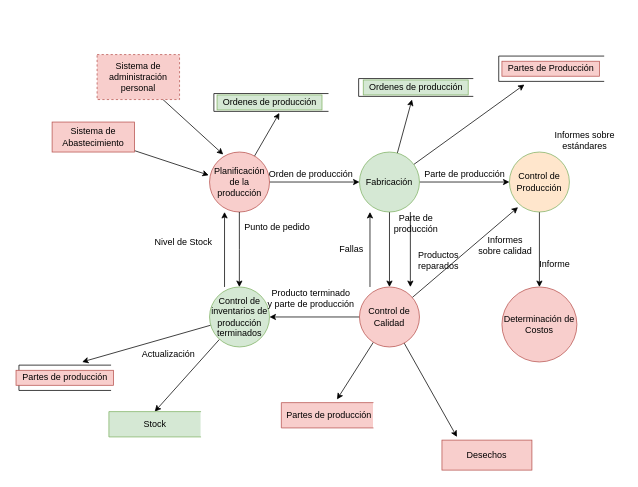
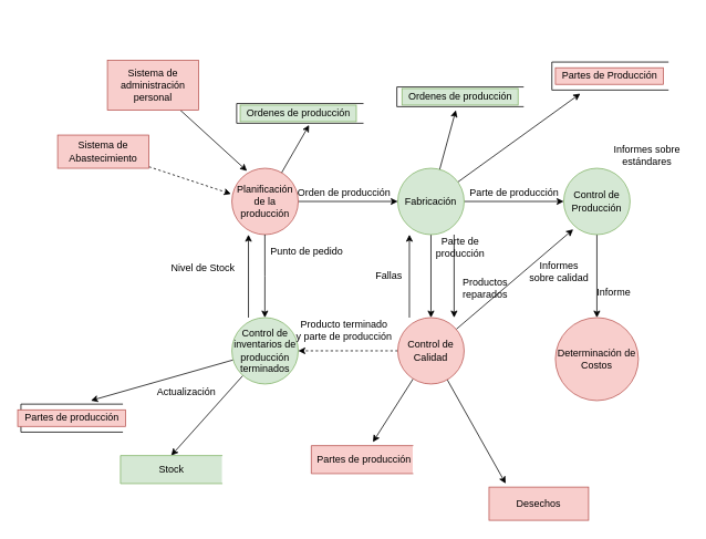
  <mxCell id="0" />
  <mxCell id="1" parent="0" />
  <mxCell id="2" style="edgeStyle=none;rounded=0;orthogonalLoop=1;jettySize=auto;html=1;entryX=0;entryY=0.5;entryDx=0;entryDy=0;" parent="1" source="4" target="9" edge="1"><mxGeometry relative="1" as="geometry" /></mxCell>
  <mxCell id="3" style="edgeStyle=none;rounded=0;orthogonalLoop=1;jettySize=auto;html=1;entryX=1.09;entryY=0.426;entryDx=0;entryDy=0;entryPerimeter=0;" parent="1" source="4" target="24" edge="1"><mxGeometry relative="1" as="geometry"><mxPoint x="409" y="162" as="targetPoint" /></mxGeometry></mxCell>
  <mxCell id="4" value="Planificación de la producción" style="ellipse;whiteSpace=wrap;html=1;aspect=fixed;fillColor=#f8cecc;strokeColor=#b85450;" parent="1" vertex="1"><mxGeometry x="279" y="202" width="80" height="80" as="geometry" /></mxCell>
  <mxCell id="5" style="edgeStyle=orthogonalEdgeStyle;rounded=0;orthogonalLoop=1;jettySize=auto;html=1;entryX=0.5;entryY=0;entryDx=0;entryDy=0;" parent="1" source="9" target="17" edge="1"><mxGeometry relative="1" as="geometry" /></mxCell>
  <mxCell id="6" style="edgeStyle=none;rounded=0;orthogonalLoop=1;jettySize=auto;html=1;entryX=0;entryY=0.5;entryDx=0;entryDy=0;" parent="1" source="9" target="19" edge="1"><mxGeometry relative="1" as="geometry" /></mxCell>
  <mxCell id="7" style="edgeStyle=none;rounded=0;orthogonalLoop=1;jettySize=auto;html=1;" parent="1" source="9" edge="1"><mxGeometry relative="1" as="geometry"><mxPoint x="549" y="132" as="targetPoint" /></mxGeometry></mxCell>
  <mxCell id="8" style="edgeStyle=none;rounded=0;orthogonalLoop=1;jettySize=auto;html=1;" parent="1" source="9" edge="1"><mxGeometry relative="1" as="geometry"><mxPoint x="699" y="112" as="targetPoint" /></mxGeometry></mxCell>
  <mxCell id="9" value="Fabricación" style="ellipse;whiteSpace=wrap;html=1;aspect=fixed;fillColor=#d5e8d4;strokeColor=#82b366;" parent="1" vertex="1"><mxGeometry x="479" y="202" width="80" height="80" as="geometry" /></mxCell>
  <mxCell id="10" style="edgeStyle=none;rounded=0;orthogonalLoop=1;jettySize=auto;html=1;" parent="1" source="12" edge="1"><mxGeometry relative="1" as="geometry"><mxPoint x="109" y="482" as="targetPoint" /></mxGeometry></mxCell>
  <mxCell id="11" style="edgeStyle=none;rounded=0;orthogonalLoop=1;jettySize=auto;html=1;entryX=0;entryY=0.5;entryDx=0;entryDy=0;" parent="1" source="12" target="30" edge="1"><mxGeometry relative="1" as="geometry"><mxPoint x="209" y="522" as="targetPoint" /></mxGeometry></mxCell>
  <mxCell id="12" value="Control de inventarios de producción terminados" style="ellipse;whiteSpace=wrap;html=1;aspect=fixed;fillColor=#d5e8d4;strokeColor=#82b366;" parent="1" vertex="1"><mxGeometry x="279" y="382" width="80" height="80" as="geometry" /></mxCell>
  <mxCell id="13" style="rounded=0;orthogonalLoop=1;jettySize=auto;html=1;entryX=0.143;entryY=0.92;entryDx=0;entryDy=0;entryPerimeter=0;" parent="1" source="17" target="19" edge="1"><mxGeometry relative="1" as="geometry"><mxPoint x="659" y="302" as="targetPoint" /></mxGeometry></mxCell>
- <mxCell id="14" style="edgeStyle=none;rounded=0;orthogonalLoop=1;jettySize=auto;html=1;entryX=1;entryY=0.5;entryDx=0;entryDy=0;" parent="1" source="17" target="12" edge="1"><mxGeometry relative="1" as="geometry" /></mxCell>
+ <mxCell id="14" style="edgeStyle=none;rounded=0;orthogonalLoop=1;jettySize=auto;html=1;entryX=1;entryY=0.5;entryDx=0;entryDy=0;dashed=1;" parent="1" source="17" target="12" edge="1"><mxGeometry relative="1" as="geometry" /></mxCell>
  <mxCell id="15" style="edgeStyle=none;rounded=0;orthogonalLoop=1;jettySize=auto;html=1;" parent="1" source="17" edge="1"><mxGeometry relative="1" as="geometry"><mxPoint x="449" y="532" as="targetPoint" /></mxGeometry></mxCell>
  <mxCell id="16" style="edgeStyle=none;rounded=0;orthogonalLoop=1;jettySize=auto;html=1;" parent="1" source="17" edge="1"><mxGeometry relative="1" as="geometry"><mxPoint x="609" y="582" as="targetPoint" /></mxGeometry></mxCell>
  <mxCell id="17" value="Control de Calidad" style="ellipse;whiteSpace=wrap;html=1;aspect=fixed;fillColor=#f8cecc;strokeColor=#b85450;" parent="1" vertex="1"><mxGeometry x="479" y="382" width="80" height="80" as="geometry" /></mxCell>
  <mxCell id="18" style="edgeStyle=orthogonalEdgeStyle;rounded=0;orthogonalLoop=1;jettySize=auto;html=1;entryX=0.5;entryY=0;entryDx=0;entryDy=0;" parent="1" source="19" target="20" edge="1"><mxGeometry relative="1" as="geometry" /></mxCell>
- <mxCell id="19" value="Control de Producción" style="ellipse;whiteSpace=wrap;html=1;aspect=fixed;fillColor=#ffe6cc;strokeColor=#82b366;" parent="1" vertex="1"><mxGeometry x="679" y="202" width="80" height="80" as="geometry" /></mxCell>
+ <mxCell id="19" value="Control de Producción" style="ellipse;whiteSpace=wrap;html=1;aspect=fixed;fillColor=#d5e8d4;strokeColor=#82b366;" parent="1" vertex="1"><mxGeometry x="679" y="202" width="80" height="80" as="geometry" /></mxCell>
  <mxCell id="20" value="Determinación de Costos" style="ellipse;whiteSpace=wrap;html=1;aspect=fixed;fillColor=#f8cecc;strokeColor=#b85450;" parent="1" vertex="1"><mxGeometry x="669" y="382" width="100" height="100" as="geometry" /></mxCell>
  <mxCell id="21" style="edgeStyle=orthogonalEdgeStyle;rounded=0;orthogonalLoop=1;jettySize=auto;html=1;entryX=0.5;entryY=0;entryDx=0;entryDy=0;" parent="1" edge="1"><mxGeometry relative="1" as="geometry"><mxPoint x="299" y="382" as="sourcePoint" /><mxPoint x="299" y="282" as="targetPoint" /></mxGeometry></mxCell>
  <mxCell id="22" style="edgeStyle=orthogonalEdgeStyle;rounded=0;orthogonalLoop=1;jettySize=auto;html=1;entryX=0.5;entryY=0;entryDx=0;entryDy=0;" parent="1" edge="1"><mxGeometry relative="1" as="geometry"><mxPoint x="318.76" y="282" as="sourcePoint" /><mxPoint x="318.76" y="382" as="targetPoint" /><Array as="points"><mxPoint x="318.76" y="332" /><mxPoint x="318.76" y="332" /></Array></mxGeometry></mxCell>
  <mxCell id="23" value="" style="shape=partialRectangle;whiteSpace=wrap;html=1;bottom=1;right=1;left=1;top=0;fillColor=none;routingCenterX=-0.5;rotation=90;" parent="1" vertex="1"><mxGeometry x="717.88" y="20.87" width="33.75" height="140" as="geometry" /></mxCell>
  <mxCell id="24" value="&lt;br&gt;" style="shape=partialRectangle;whiteSpace=wrap;html=1;bottom=1;right=1;left=1;top=0;fillColor=none;routingCenterX=-0.5;rotation=90;" parent="1" vertex="1"><mxGeometry x="349" y="59.75" width="23.75" height="152.25" as="geometry" /></mxCell>
  <mxCell id="25" style="edgeStyle=none;rounded=0;orthogonalLoop=1;jettySize=auto;html=1;entryX=0.228;entryY=0.041;entryDx=0;entryDy=0;entryPerimeter=0;" parent="1" source="26" target="4" edge="1"><mxGeometry relative="1" as="geometry" /></mxCell>
- <mxCell id="26" value="Sistema de administración personal" style="rounded=0;whiteSpace=wrap;html=1;fillColor=#f8cecc;strokeColor=#b85450;dashed=1;" parent="1" vertex="1"><mxGeometry x="129" y="72" width="110" height="60" as="geometry" /></mxCell>
- <mxCell id="27" style="edgeStyle=none;rounded=0;orthogonalLoop=1;jettySize=auto;html=1;entryX=-0.013;entryY=0.386;entryDx=0;entryDy=0;entryPerimeter=0;" parent="1" source="28" target="4" edge="1"><mxGeometry relative="1" as="geometry" /></mxCell>
+ <mxCell id="26" value="Sistema de administración personal" style="rounded=0;whiteSpace=wrap;html=1;fillColor=#f8cecc;strokeColor=#b85450;" parent="1" vertex="1"><mxGeometry x="129" y="72" width="110" height="60" as="geometry" /></mxCell>
+ <mxCell id="27" style="edgeStyle=none;rounded=0;orthogonalLoop=1;jettySize=auto;html=1;entryX=-0.013;entryY=0.386;entryDx=0;entryDy=0;entryPerimeter=0;dashed=1;" parent="1" source="28" target="4" edge="1"><mxGeometry relative="1" as="geometry" /></mxCell>
  <mxCell id="28" value="Sistema de Abastecimiento" style="rounded=0;whiteSpace=wrap;html=1;fillColor=#f8cecc;strokeColor=#b85450;" parent="1" vertex="1"><mxGeometry x="69" y="162" width="110" height="40" as="geometry" /></mxCell>
  <mxCell id="29" value="" style="shape=partialRectangle;whiteSpace=wrap;html=1;bottom=1;right=1;left=1;top=0;fillColor=none;routingCenterX=-0.5;rotation=90;" parent="1" vertex="1"><mxGeometry x="69" y="442" width="33.75" height="122.25" as="geometry" /></mxCell>
  <mxCell id="30" value="" style="shape=partialRectangle;whiteSpace=wrap;html=1;bottom=1;right=1;left=1;top=0;fillColor=#d5e8d4;routingCenterX=-0.5;rotation=90;strokeColor=#82b366;" parent="1" vertex="1"><mxGeometry x="189" y="504" width="33.75" height="122.25" as="geometry" /></mxCell>
  <mxCell id="31" value="" style="shape=partialRectangle;whiteSpace=wrap;html=1;bottom=1;right=1;left=1;top=0;fillColor=#f8cecc;routingCenterX=-0.5;rotation=90;strokeColor=#b85450;" parent="1" vertex="1"><mxGeometry x="419" y="492" width="33.75" height="122.25" as="geometry" /></mxCell>
  <mxCell id="32" value="Desechos" style="rounded=0;whiteSpace=wrap;html=1;fillColor=#f8cecc;strokeColor=#b85450;" parent="1" vertex="1"><mxGeometry x="589" y="586.25" width="120" height="40" as="geometry" /></mxCell>
  <mxCell id="33" value="Ordenes de producción" style="text;html=1;align=center;verticalAlign=middle;resizable=0;points=[];autosize=1;strokeColor=#82b366;fillColor=#d5e8d4;" parent="1" vertex="1"><mxGeometry x="289" y="125.87" width="140" height="20" as="geometry" /></mxCell>
  <mxCell id="34" style="edgeStyle=none;rounded=0;orthogonalLoop=1;jettySize=auto;html=1;exitX=0;exitY=0.5;exitDx=0;exitDy=0;" parent="1" source="24" target="24" edge="1"><mxGeometry relative="1" as="geometry" /></mxCell>
  <mxCell id="35" value="Ordenes de producción" style="text;html=1;align=center;verticalAlign=middle;resizable=0;points=[];autosize=1;strokeColor=#82b366;fillColor=#d5e8d4;" parent="1" vertex="1"><mxGeometry x="484.01" y="105.87" width="140" height="20" as="geometry" /></mxCell>
  <mxCell id="36" style="edgeStyle=none;rounded=0;orthogonalLoop=1;jettySize=auto;html=1;exitX=0;exitY=0.5;exitDx=0;exitDy=0;" parent="1" edge="1"><mxGeometry relative="1" as="geometry"><mxPoint x="493.875" y="72" as="sourcePoint" /><mxPoint x="493.875" y="72" as="targetPoint" /></mxGeometry></mxCell>
  <mxCell id="37" value="&lt;br&gt;" style="shape=partialRectangle;whiteSpace=wrap;html=1;bottom=1;right=1;left=1;top=0;fillColor=none;routingCenterX=-0.5;rotation=90;" parent="1" vertex="1"><mxGeometry x="542.13" y="39.75" width="23.75" height="152.25" as="geometry" /></mxCell>
  <mxCell id="38" value="Partes de Producción" style="text;html=1;align=center;verticalAlign=middle;resizable=0;points=[];autosize=1;strokeColor=#b85450;fillColor=#f8cecc;" parent="1" vertex="1"><mxGeometry x="669" y="80.87" width="130" height="20" as="geometry" /></mxCell>
  <mxCell id="39" value="Partes de producción" style="text;html=1;align=center;verticalAlign=middle;resizable=0;points=[];autosize=1;strokeColor=none;" parent="1" vertex="1"><mxGeometry x="372.75" y="543.12" width="130" height="20" as="geometry" /></mxCell>
  <mxCell id="40" value="Stock" style="text;html=1;align=center;verticalAlign=middle;resizable=0;points=[];autosize=1;strokeColor=none;" parent="1" vertex="1"><mxGeometry x="180.88" y="555.12" width="50" height="20" as="geometry" /></mxCell>
  <mxCell id="41" value="Partes de producción" style="text;html=1;align=center;verticalAlign=middle;resizable=0;points=[];autosize=1;strokeColor=#b85450;fillColor=#f8cecc;" parent="1" vertex="1"><mxGeometry x="20.87" y="493.12" width="130" height="20" as="geometry" /></mxCell>
  <mxCell id="42" value="Orden de producción" style="text;html=1;align=center;verticalAlign=middle;resizable=0;points=[];autosize=1;strokeColor=none;" parent="1" vertex="1"><mxGeometry x="349" y="222" width="130" height="20" as="geometry" /></mxCell>
  <mxCell id="43" value="Parte de producción" style="text;html=1;align=center;verticalAlign=middle;resizable=0;points=[];autosize=1;strokeColor=none;" parent="1" vertex="1"><mxGeometry x="559" y="222" width="120" height="20" as="geometry" /></mxCell>
  <mxCell id="44" value="Nivel de Stock" style="text;html=1;align=center;verticalAlign=middle;resizable=0;points=[];autosize=1;strokeColor=none;" parent="1" vertex="1"><mxGeometry x="199" y="312" width="90" height="20" as="geometry" /></mxCell>
  <mxCell id="45" value="Punto de pedido" style="text;html=1;align=center;verticalAlign=middle;resizable=0;points=[];autosize=1;strokeColor=none;" parent="1" vertex="1"><mxGeometry x="319" y="292" width="100" height="20" as="geometry" /></mxCell>
  <mxCell id="46" style="edgeStyle=orthogonalEdgeStyle;rounded=0;orthogonalLoop=1;jettySize=auto;html=1;entryX=0.5;entryY=0;entryDx=0;entryDy=0;" parent="1" edge="1"><mxGeometry relative="1" as="geometry"><mxPoint x="493" y="382" as="sourcePoint" /><mxPoint x="493" y="282" as="targetPoint" /></mxGeometry></mxCell>
  <mxCell id="47" style="edgeStyle=orthogonalEdgeStyle;rounded=0;orthogonalLoop=1;jettySize=auto;html=1;entryX=0.5;entryY=0;entryDx=0;entryDy=0;" parent="1" edge="1"><mxGeometry relative="1" as="geometry"><mxPoint x="546.88" y="282" as="sourcePoint" /><mxPoint x="546.88" y="382" as="targetPoint" /></mxGeometry></mxCell>
  <mxCell id="48" value="Fallas&lt;br&gt;" style="text;html=1;align=center;verticalAlign=middle;resizable=0;points=[];autosize=1;strokeColor=none;" parent="1" vertex="1"><mxGeometry x="443" y="322" width="50" height="20" as="geometry" /></mxCell>
  <mxCell id="49" value="Parte de&lt;br&gt;producción" style="text;html=1;align=center;verticalAlign=middle;resizable=0;points=[];autosize=1;strokeColor=none;" parent="1" vertex="1"><mxGeometry x="519" y="282" width="70" height="30" as="geometry" /></mxCell>
  <mxCell id="50" value="Productos&lt;br&gt;reparados" style="text;html=1;align=center;verticalAlign=middle;resizable=0;points=[];autosize=1;strokeColor=none;" parent="1" vertex="1"><mxGeometry x="549" y="332" width="70" height="30" as="geometry" /></mxCell>
  <mxCell id="51" value="Informes&lt;br&gt;sobre calidad" style="text;html=1;align=center;verticalAlign=middle;resizable=0;points=[];autosize=1;strokeColor=none;" parent="1" vertex="1"><mxGeometry x="627.88" y="312" width="90" height="30" as="geometry" /></mxCell>
  <mxCell id="52" value="Informe" style="text;html=1;align=center;verticalAlign=middle;resizable=0;points=[];autosize=1;strokeColor=none;" parent="1" vertex="1"><mxGeometry x="709" y="342" width="60" height="20" as="geometry" /></mxCell>
  <mxCell id="53" value="Informes sobre&lt;br&gt;estándares" style="text;html=1;align=center;verticalAlign=middle;resizable=0;points=[];autosize=1;strokeColor=none;" parent="1" vertex="1"><mxGeometry x="729" y="172" width="100" height="30" as="geometry" /></mxCell>
  <mxCell id="54" value="Actualización" style="text;html=1;align=center;verticalAlign=middle;resizable=0;points=[];autosize=1;strokeColor=none;" parent="1" vertex="1"><mxGeometry x="179" y="462" width="90" height="20" as="geometry" /></mxCell>
  <mxCell id="55" value="Producto terminado&lt;br&gt;y parte de producción" style="text;html=1;align=center;verticalAlign=middle;resizable=0;points=[];autosize=1;strokeColor=none;" parent="1" vertex="1"><mxGeometry x="349" y="382" width="130" height="30" as="geometry" /></mxCell>
